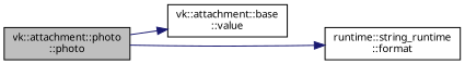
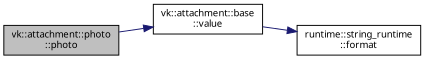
  digraph {
    fontname="Noto Sans"
    rankdir=LR
    node [color=black fillcolor=white fontname="Noto Sans" fontsize=10 shape=record style=filled]
    edge [color=midnightblue fontname="Noto Sans" fontsize=10 labelfontname=Helvetica labelfontsize=10 style=solid]
    n1 [fillcolor=grey75 fontcolor=black height=0.2 label="vk::attachment::photo\l::photo" width=0.4]
    n2 [height=0.2 label="vk::attachment::base\l::value" width=0.4]
    n3 [height=0.2 label="runtime::string_runtime\l::format" width=0.4]
    n1 -> n2
-   n1 -> n3
+   n2 -> n3
  }
